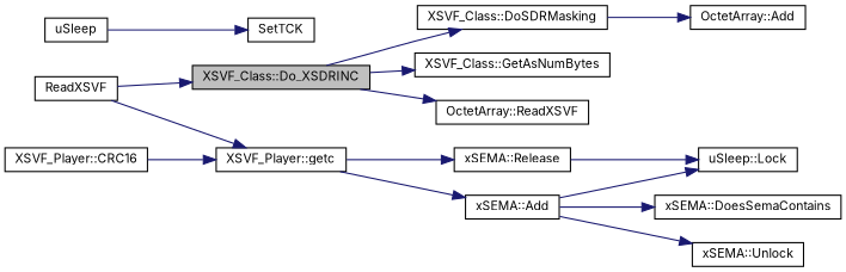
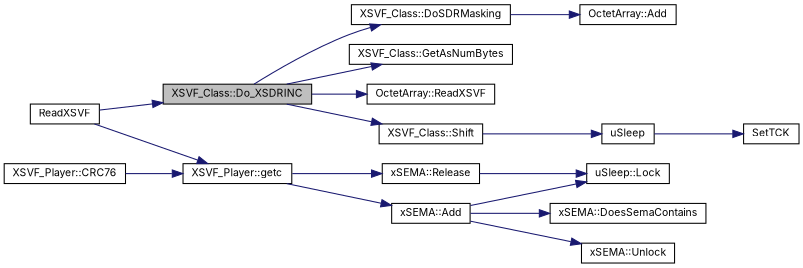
  digraph {
    fontname=Inter
    rankdir=LR
    node [color=black fontname=Inter fontsize=10 shape=record]
    edge [color=midnightblue fontname=Inter fontsize=10 labelfontname=FreeSans labelfontsize=10 style=solid]
    n1 [fillcolor=grey75 fontcolor=black height=0.2 label="XSVF_Class::Do_XSDRINC" style=filled width=0.4]
    n2 [height=0.2 label="XSVF_Class::DoSDRMasking" width=0.4]
    n3 [height=0.2 label="XSVF_Class::GetAsNumBytes" width=0.4]
    n4 [height=0.2 label="OctetArray::ReadXSVF" width=0.4]
+   n5 [height=0.2 label="XSVF_Class::Shift" width=0.4]
    n6 [height=0.2 label="OctetArray::Add" width=0.4]
    n7 [height=0.2 label=ReadXSVF width=0.4]
    n8 [height=0.2 label="XSVF_Player::getc" width=0.4]
    n9 [height=0.2 label=uSleep width=0.4]
    n10 [height=0.2 label="xSEMA::Release" width=0.4]
    n11 [height=0.2 label="xSEMA::Add" width=0.4]
-   n12 [height=0.2 label="XSVF_Player::CRC16" width=0.4]
+   n12 [height=0.2 label="XSVF_Player::CRC76" width=0.4]
    n13 [height=0.2 label="uSleep::Lock" width=0.4]
    n14 [height=0.2 label="xSEMA::DoesSemaContains" width=0.4]
    n15 [height=0.2 label="xSEMA::Unlock" width=0.4]
    n16 [height=0.2 label=SetTCK width=0.4]
    n1 -> n2
    n1 -> n3
    n1 -> n4
+   n1 -> n5
    n2 -> n6
+   n5 -> n9
    n7 -> n1
    n7 -> n8
    n8 -> n10
    n8 -> n11
    n9 -> n16
    n10 -> n13
    n11 -> n13
    n11 -> n14
    n11 -> n15
    n12 -> n8
  }
